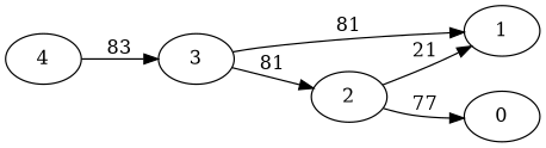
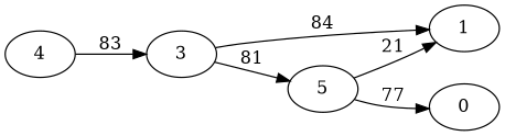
  digraph {
    rankdir=LR
    ranksep=equally
    1
    0
-   2
+   2 [label=5]
    3
    4
    subgraph sub_1 {
      rank=same
      1
    }
    subgraph sub_2 {
      rank=same
      0
    }
    subgraph sub_3 {
      rank=same
      2
    }
    subgraph sub_4 {
      rank=same
    }
    subgraph sub_5 {
      rank=same
      3
    }
    subgraph sub_6 {
      rank=same
    }
    subgraph sub_7 {
      rank=same
      4
    }
    subgraph sub_8 {
      rank=same
    }
    2 -> 1 [label=21]
    2 -> 0 [label=77]
-   3 -> 1 [label=81]
+   3 -> 1 [label=84]
    3 -> 2 [label=81]
    4 -> 3 [label=83]
  }
